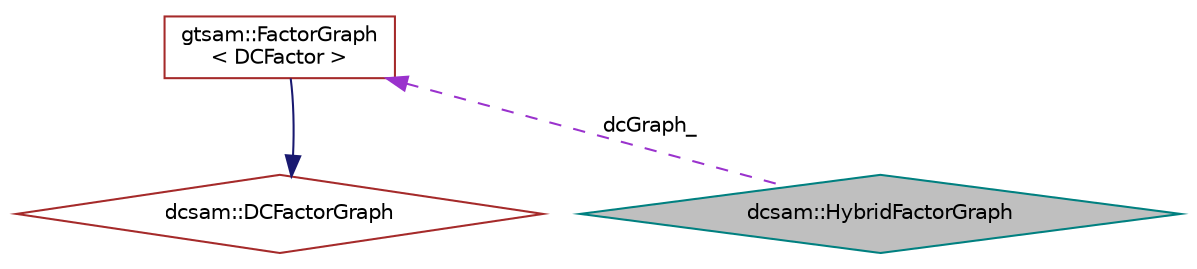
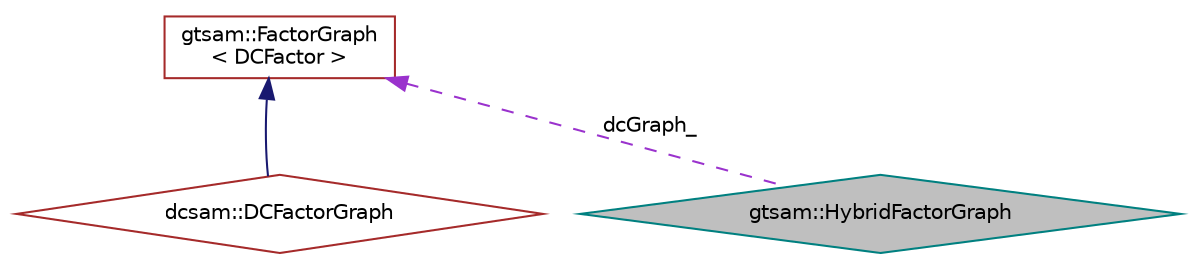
  digraph {
    fontname="DejaVu Sans"
    node [color=brown fillcolor=white fontname="DejaVu Sans" fontsize=10 shape=diamond style=filled]
    edge [dir=back fontname="DejaVu Sans" fontsize=10 labelfontname=Helvetica labelfontsize=10]
-   n1 [color=teal fillcolor=grey75 fontcolor=black height=0.2 label="dcsam::HybridFactorGraph" width=0.4]
+   n1 [color=teal fillcolor=grey75 fontcolor=black height=0.2 label="gtsam::HybridFactorGraph" width=0.4]
    n2 [height=0.2 label="dcsam::DCFactorGraph" width=0.4]
    n3 [height=0.2 label="gtsam::FactorGraph\l\< DCFactor \>" shape=box width=0.4]
    n3 -> n1 [color=darkorchid3 label=" dcGraph_" style=dashed]
-   n2 -> n3 [color=midnightblue style=solid]
+   n3 -> n2 [color=midnightblue style=solid]
  }
